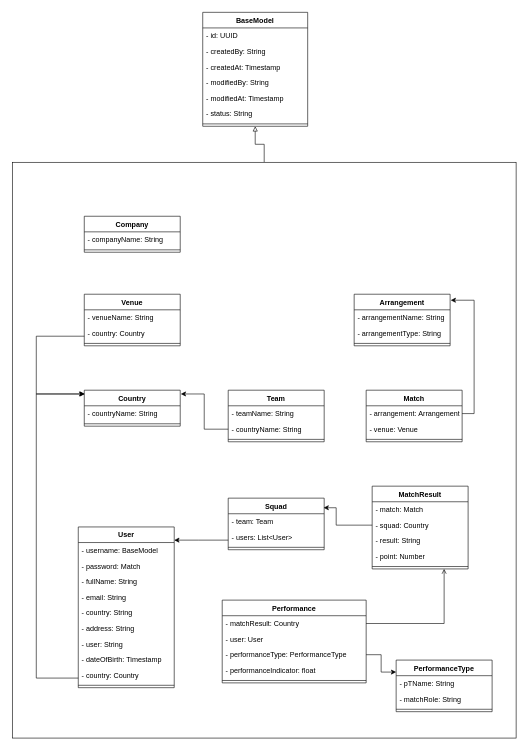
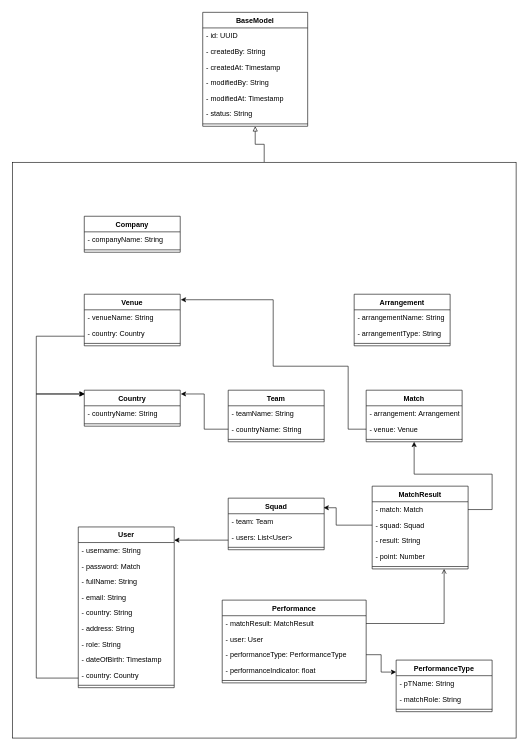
  <mxCell id="0" />
  <mxCell id="1" parent="0" />
  <mxCell id="2" style="edgeStyle=orthogonalEdgeStyle;rounded=0;orthogonalLoop=1;jettySize=auto;html=1;endArrow=block;endFill=0;" parent="1" source="3" target="7" edge="1"><mxGeometry relative="1" as="geometry" /></mxCell>
  <mxCell id="3" value="" style="rounded=0;whiteSpace=wrap;html=1;" parent="1" vertex="1"><mxGeometry x="20" y="270" width="840" height="960" as="geometry" /></mxCell>
  <mxCell id="4" value="Company" style="swimlane;fontStyle=1;align=center;verticalAlign=top;childLayout=stackLayout;horizontal=1;startSize=26;horizontalStack=0;resizeParent=1;resizeParentMax=0;resizeLast=0;collapsible=1;marginBottom=0;" parent="1" vertex="1"><mxGeometry x="140" y="360" width="160" height="60" as="geometry" /></mxCell>
  <mxCell id="5" value="- companyName: String" style="text;strokeColor=none;fillColor=none;align=left;verticalAlign=top;spacingLeft=4;spacingRight=4;overflow=hidden;rotatable=0;points=[[0,0.5],[1,0.5]];portConstraint=eastwest;" parent="4" vertex="1"><mxGeometry y="26" width="160" height="26" as="geometry" /></mxCell>
  <mxCell id="6" value="" style="line;strokeWidth=1;fillColor=none;align=left;verticalAlign=middle;spacingTop=-1;spacingLeft=3;spacingRight=3;rotatable=0;labelPosition=right;points=[];portConstraint=eastwest;" parent="4" vertex="1"><mxGeometry y="52" width="160" height="8" as="geometry" /></mxCell>
  <mxCell id="7" value="BaseModel" style="swimlane;fontStyle=1;align=center;verticalAlign=top;childLayout=stackLayout;horizontal=1;startSize=26;horizontalStack=0;resizeParent=1;resizeParentMax=0;resizeLast=0;collapsible=1;marginBottom=0;" parent="1" vertex="1"><mxGeometry x="337.5" y="20" width="175" height="190" as="geometry" /></mxCell>
  <mxCell id="8" value="- id: UUID" style="text;strokeColor=none;fillColor=none;align=left;verticalAlign=top;spacingLeft=4;spacingRight=4;overflow=hidden;rotatable=0;points=[[0,0.5],[1,0.5]];portConstraint=eastwest;" parent="7" vertex="1"><mxGeometry y="26" width="175" height="26" as="geometry" /></mxCell>
  <mxCell id="9" value="- createdBy: String" style="text;strokeColor=none;fillColor=none;align=left;verticalAlign=top;spacingLeft=4;spacingRight=4;overflow=hidden;rotatable=0;points=[[0,0.5],[1,0.5]];portConstraint=eastwest;" parent="7" vertex="1"><mxGeometry y="52" width="175" height="26" as="geometry" /></mxCell>
  <mxCell id="10" value="- createdAt: Timestamp" style="text;strokeColor=none;fillColor=none;align=left;verticalAlign=top;spacingLeft=4;spacingRight=4;overflow=hidden;rotatable=0;points=[[0,0.5],[1,0.5]];portConstraint=eastwest;" parent="7" vertex="1"><mxGeometry y="78" width="175" height="26" as="geometry" /></mxCell>
  <mxCell id="11" value="- modifiedBy: String" style="text;strokeColor=none;fillColor=none;align=left;verticalAlign=top;spacingLeft=4;spacingRight=4;overflow=hidden;rotatable=0;points=[[0,0.5],[1,0.5]];portConstraint=eastwest;" parent="7" vertex="1"><mxGeometry y="104" width="175" height="26" as="geometry" /></mxCell>
  <mxCell id="12" value="- modifiedAt: Timestamp" style="text;strokeColor=none;fillColor=none;align=left;verticalAlign=top;spacingLeft=4;spacingRight=4;overflow=hidden;rotatable=0;points=[[0,0.5],[1,0.5]];portConstraint=eastwest;" parent="7" vertex="1"><mxGeometry y="130" width="175" height="26" as="geometry" /></mxCell>
  <mxCell id="13" value="- status: String" style="text;strokeColor=none;fillColor=none;align=left;verticalAlign=top;spacingLeft=4;spacingRight=4;overflow=hidden;rotatable=0;points=[[0,0.5],[1,0.5]];portConstraint=eastwest;" parent="7" vertex="1"><mxGeometry y="156" width="175" height="26" as="geometry" /></mxCell>
  <mxCell id="14" value="" style="line;strokeWidth=1;fillColor=none;align=left;verticalAlign=middle;spacingTop=-1;spacingLeft=3;spacingRight=3;rotatable=0;labelPosition=right;points=[];portConstraint=eastwest;" parent="7" vertex="1"><mxGeometry y="182" width="175" height="8" as="geometry" /></mxCell>
  <mxCell id="15" value="Country" style="swimlane;fontStyle=1;align=center;verticalAlign=top;childLayout=stackLayout;horizontal=1;startSize=26;horizontalStack=0;resizeParent=1;resizeParentMax=0;resizeLast=0;collapsible=1;marginBottom=0;" parent="1" vertex="1"><mxGeometry x="140" y="650" width="160" height="60" as="geometry" /></mxCell>
  <mxCell id="16" value="- countryName: String" style="text;strokeColor=none;fillColor=none;align=left;verticalAlign=top;spacingLeft=4;spacingRight=4;overflow=hidden;rotatable=0;points=[[0,0.5],[1,0.5]];portConstraint=eastwest;" parent="15" vertex="1"><mxGeometry y="26" width="160" height="26" as="geometry" /></mxCell>
  <mxCell id="17" value="" style="line;strokeWidth=1;fillColor=none;align=left;verticalAlign=middle;spacingTop=-1;spacingLeft=3;spacingRight=3;rotatable=0;labelPosition=right;points=[];portConstraint=eastwest;" parent="15" vertex="1"><mxGeometry y="52" width="160" height="8" as="geometry" /></mxCell>
  <mxCell id="18" value="User" style="swimlane;fontStyle=1;align=center;verticalAlign=top;childLayout=stackLayout;horizontal=1;startSize=26;horizontalStack=0;resizeParent=1;resizeParentMax=0;resizeLast=0;collapsible=1;marginBottom=0;" parent="1" vertex="1"><mxGeometry x="130" y="878" width="160" height="268" as="geometry" /></mxCell>
- <mxCell id="19" value="- username: BaseModel" style="text;strokeColor=none;fillColor=none;align=left;verticalAlign=top;spacingLeft=4;spacingRight=4;overflow=hidden;rotatable=0;points=[[0,0.5],[1,0.5]];portConstraint=eastwest;" parent="18" vertex="1"><mxGeometry y="26" width="160" height="26" as="geometry" /></mxCell>
+ <mxCell id="19" value="- username: String" style="text;strokeColor=none;fillColor=none;align=left;verticalAlign=top;spacingLeft=4;spacingRight=4;overflow=hidden;rotatable=0;points=[[0,0.5],[1,0.5]];portConstraint=eastwest;" parent="18" vertex="1"><mxGeometry y="26" width="160" height="26" as="geometry" /></mxCell>
  <mxCell id="20" value="- password: Match" style="text;strokeColor=none;fillColor=none;align=left;verticalAlign=top;spacingLeft=4;spacingRight=4;overflow=hidden;rotatable=0;points=[[0,0.5],[1,0.5]];portConstraint=eastwest;" parent="18" vertex="1"><mxGeometry y="52" width="160" height="26" as="geometry" /></mxCell>
  <mxCell id="21" value="- fullName: String" style="text;strokeColor=none;fillColor=none;align=left;verticalAlign=top;spacingLeft=4;spacingRight=4;overflow=hidden;rotatable=0;points=[[0,0.5],[1,0.5]];portConstraint=eastwest;" parent="18" vertex="1"><mxGeometry y="78" width="160" height="26" as="geometry" /></mxCell>
  <mxCell id="22" value="- email: String" style="text;strokeColor=none;fillColor=none;align=left;verticalAlign=top;spacingLeft=4;spacingRight=4;overflow=hidden;rotatable=0;points=[[0,0.5],[1,0.5]];portConstraint=eastwest;" parent="18" vertex="1"><mxGeometry y="104" width="160" height="26" as="geometry" /></mxCell>
  <mxCell id="23" value="- country: String" style="text;strokeColor=none;fillColor=none;align=left;verticalAlign=top;spacingLeft=4;spacingRight=4;overflow=hidden;rotatable=0;points=[[0,0.5],[1,0.5]];portConstraint=eastwest;" parent="18" vertex="1"><mxGeometry y="130" width="160" height="26" as="geometry" /></mxCell>
  <mxCell id="24" value="- address: String" style="text;strokeColor=none;fillColor=none;align=left;verticalAlign=top;spacingLeft=4;spacingRight=4;overflow=hidden;rotatable=0;points=[[0,0.5],[1,0.5]];portConstraint=eastwest;" parent="18" vertex="1"><mxGeometry y="156" width="160" height="26" as="geometry" /></mxCell>
- <mxCell id="25" value="- user: String" style="text;strokeColor=none;fillColor=none;align=left;verticalAlign=top;spacingLeft=4;spacingRight=4;overflow=hidden;rotatable=0;points=[[0,0.5],[1,0.5]];portConstraint=eastwest;" parent="18" vertex="1"><mxGeometry y="182" width="160" height="26" as="geometry" /></mxCell>
+ <mxCell id="25" value="- role: String" style="text;strokeColor=none;fillColor=none;align=left;verticalAlign=top;spacingLeft=4;spacingRight=4;overflow=hidden;rotatable=0;points=[[0,0.5],[1,0.5]];portConstraint=eastwest;" parent="18" vertex="1"><mxGeometry y="182" width="160" height="26" as="geometry" /></mxCell>
  <mxCell id="26" value="- dateOfBirth: Timestamp" style="text;strokeColor=none;fillColor=none;align=left;verticalAlign=top;spacingLeft=4;spacingRight=4;overflow=hidden;rotatable=0;points=[[0,0.5],[1,0.5]];portConstraint=eastwest;" parent="18" vertex="1"><mxGeometry y="208" width="160" height="26" as="geometry" /></mxCell>
  <mxCell id="27" value="- country: Country" style="text;strokeColor=none;fillColor=none;align=left;verticalAlign=top;spacingLeft=4;spacingRight=4;overflow=hidden;rotatable=0;points=[[0,0.5],[1,0.5]];portConstraint=eastwest;" parent="18" vertex="1"><mxGeometry y="234" width="160" height="26" as="geometry" /></mxCell>
  <mxCell id="28" value="" style="line;strokeWidth=1;fillColor=none;align=left;verticalAlign=middle;spacingTop=-1;spacingLeft=3;spacingRight=3;rotatable=0;labelPosition=right;points=[];portConstraint=eastwest;" parent="18" vertex="1"><mxGeometry y="260" width="160" height="8" as="geometry" /></mxCell>
  <mxCell id="29" value="Team" style="swimlane;fontStyle=1;align=center;verticalAlign=top;childLayout=stackLayout;horizontal=1;startSize=26;horizontalStack=0;resizeParent=1;resizeParentMax=0;resizeLast=0;collapsible=1;marginBottom=0;" parent="1" vertex="1"><mxGeometry x="380" y="650" width="160" height="86" as="geometry" /></mxCell>
  <mxCell id="30" value="- teamName: String" style="text;strokeColor=none;fillColor=none;align=left;verticalAlign=top;spacingLeft=4;spacingRight=4;overflow=hidden;rotatable=0;points=[[0,0.5],[1,0.5]];portConstraint=eastwest;" parent="29" vertex="1"><mxGeometry y="26" width="160" height="26" as="geometry" /></mxCell>
  <mxCell id="31" value="- countryName: String" style="text;strokeColor=none;fillColor=none;align=left;verticalAlign=top;spacingLeft=4;spacingRight=4;overflow=hidden;rotatable=0;points=[[0,0.5],[1,0.5]];portConstraint=eastwest;" parent="29" vertex="1"><mxGeometry y="52" width="160" height="26" as="geometry" /></mxCell>
  <mxCell id="32" value="" style="line;strokeWidth=1;fillColor=none;align=left;verticalAlign=middle;spacingTop=-1;spacingLeft=3;spacingRight=3;rotatable=0;labelPosition=right;points=[];portConstraint=eastwest;" parent="29" vertex="1"><mxGeometry y="78" width="160" height="8" as="geometry" /></mxCell>
  <mxCell id="33" value="Squad" style="swimlane;fontStyle=1;align=center;verticalAlign=top;childLayout=stackLayout;horizontal=1;startSize=26;horizontalStack=0;resizeParent=1;resizeParentMax=0;resizeLast=0;collapsible=1;marginBottom=0;" parent="1" vertex="1"><mxGeometry x="380" y="830" width="160" height="86" as="geometry" /></mxCell>
  <mxCell id="34" value="- team: Team" style="text;strokeColor=none;fillColor=none;align=left;verticalAlign=top;spacingLeft=4;spacingRight=4;overflow=hidden;rotatable=0;points=[[0,0.5],[1,0.5]];portConstraint=eastwest;" parent="33" vertex="1"><mxGeometry y="26" width="160" height="26" as="geometry" /></mxCell>
  <mxCell id="35" value="- users: List&lt;User&gt;" style="text;strokeColor=none;fillColor=none;align=left;verticalAlign=top;spacingLeft=4;spacingRight=4;overflow=hidden;rotatable=0;points=[[0,0.5],[1,0.5]];portConstraint=eastwest;" parent="33" vertex="1"><mxGeometry y="52" width="160" height="26" as="geometry" /></mxCell>
  <mxCell id="36" value="" style="line;strokeWidth=1;fillColor=none;align=left;verticalAlign=middle;spacingTop=-1;spacingLeft=3;spacingRight=3;rotatable=0;labelPosition=right;points=[];portConstraint=eastwest;" parent="33" vertex="1"><mxGeometry y="78" width="160" height="8" as="geometry" /></mxCell>
  <mxCell id="37" style="edgeStyle=orthogonalEdgeStyle;rounded=0;orthogonalLoop=1;jettySize=auto;html=1;" parent="1" source="35" target="18" edge="1"><mxGeometry relative="1" as="geometry"><Array as="points"><mxPoint x="330" y="900" /><mxPoint x="330" y="900" /></Array></mxGeometry></mxCell>
  <mxCell id="38" style="edgeStyle=orthogonalEdgeStyle;rounded=0;orthogonalLoop=1;jettySize=auto;html=1;entryX=1.006;entryY=0.105;entryDx=0;entryDy=0;entryPerimeter=0;" parent="1" source="31" target="15" edge="1"><mxGeometry relative="1" as="geometry" /></mxCell>
  <mxCell id="39" style="edgeStyle=orthogonalEdgeStyle;rounded=0;orthogonalLoop=1;jettySize=auto;html=1;entryX=0.006;entryY=0.105;entryDx=0;entryDy=0;entryPerimeter=0;" parent="1" source="27" target="15" edge="1"><mxGeometry relative="1" as="geometry"><Array as="points"><mxPoint x="60" y="1130" /><mxPoint x="60" y="656" /></Array></mxGeometry></mxCell>
  <mxCell id="40" value="Arrangement" style="swimlane;fontStyle=1;align=center;verticalAlign=top;childLayout=stackLayout;horizontal=1;startSize=26;horizontalStack=0;resizeParent=1;resizeParentMax=0;resizeLast=0;collapsible=1;marginBottom=0;" parent="1" vertex="1"><mxGeometry x="590" y="490" width="160" height="86" as="geometry" /></mxCell>
  <mxCell id="41" value="- arrangementName: String" style="text;strokeColor=none;fillColor=none;align=left;verticalAlign=top;spacingLeft=4;spacingRight=4;overflow=hidden;rotatable=0;points=[[0,0.5],[1,0.5]];portConstraint=eastwest;" parent="40" vertex="1"><mxGeometry y="26" width="160" height="26" as="geometry" /></mxCell>
  <mxCell id="42" value="- arrangementType: String" style="text;strokeColor=none;fillColor=none;align=left;verticalAlign=top;spacingLeft=4;spacingRight=4;overflow=hidden;rotatable=0;points=[[0,0.5],[1,0.5]];portConstraint=eastwest;" parent="40" vertex="1"><mxGeometry y="52" width="160" height="26" as="geometry" /></mxCell>
  <mxCell id="43" value="" style="line;strokeWidth=1;fillColor=none;align=left;verticalAlign=middle;spacingTop=-1;spacingLeft=3;spacingRight=3;rotatable=0;labelPosition=right;points=[];portConstraint=eastwest;" parent="40" vertex="1"><mxGeometry y="78" width="160" height="8" as="geometry" /></mxCell>
  <mxCell id="44" value="Venue" style="swimlane;fontStyle=1;align=center;verticalAlign=top;childLayout=stackLayout;horizontal=1;startSize=26;horizontalStack=0;resizeParent=1;resizeParentMax=0;resizeLast=0;collapsible=1;marginBottom=0;" parent="1" vertex="1"><mxGeometry x="140" y="490" width="160" height="86" as="geometry" /></mxCell>
  <mxCell id="45" value="- venueName: String" style="text;strokeColor=none;fillColor=none;align=left;verticalAlign=top;spacingLeft=4;spacingRight=4;overflow=hidden;rotatable=0;points=[[0,0.5],[1,0.5]];portConstraint=eastwest;" parent="44" vertex="1"><mxGeometry y="26" width="160" height="26" as="geometry" /></mxCell>
  <mxCell id="46" value="- country: Country" style="text;strokeColor=none;fillColor=none;align=left;verticalAlign=top;spacingLeft=4;spacingRight=4;overflow=hidden;rotatable=0;points=[[0,0.5],[1,0.5]];portConstraint=eastwest;" parent="44" vertex="1"><mxGeometry y="52" width="160" height="26" as="geometry" /></mxCell>
  <mxCell id="47" value="" style="line;strokeWidth=1;fillColor=none;align=left;verticalAlign=middle;spacingTop=-1;spacingLeft=3;spacingRight=3;rotatable=0;labelPosition=right;points=[];portConstraint=eastwest;" parent="44" vertex="1"><mxGeometry y="78" width="160" height="8" as="geometry" /></mxCell>
+ <mxCell id="48" style="edgeStyle=orthogonalEdgeStyle;rounded=0;orthogonalLoop=1;jettySize=auto;html=1;entryX=1.006;entryY=0.107;entryDx=0;entryDy=0;entryPerimeter=0;" parent="1" source="51" target="44" edge="1"><mxGeometry relative="1" as="geometry"><Array as="points"><mxPoint x="580" y="715" /><mxPoint x="580" y="610" /><mxPoint x="455" y="610" /><mxPoint x="455" y="499" /></Array></mxGeometry></mxCell>
  <mxCell id="49" value="Match" style="swimlane;fontStyle=1;align=center;verticalAlign=top;childLayout=stackLayout;horizontal=1;startSize=26;horizontalStack=0;resizeParent=1;resizeParentMax=0;resizeLast=0;collapsible=1;marginBottom=0;" parent="1" vertex="1"><mxGeometry x="610" y="650" width="160" height="86" as="geometry" /></mxCell>
  <mxCell id="50" value="- arrangement: Arrangement" style="text;strokeColor=none;fillColor=none;align=left;verticalAlign=top;spacingLeft=4;spacingRight=4;overflow=hidden;rotatable=0;points=[[0,0.5],[1,0.5]];portConstraint=eastwest;" parent="49" vertex="1"><mxGeometry y="26" width="160" height="26" as="geometry" /></mxCell>
  <mxCell id="51" value="- venue: Venue" style="text;strokeColor=none;fillColor=none;align=left;verticalAlign=top;spacingLeft=4;spacingRight=4;overflow=hidden;rotatable=0;points=[[0,0.5],[1,0.5]];portConstraint=eastwest;" parent="49" vertex="1"><mxGeometry y="52" width="160" height="26" as="geometry" /></mxCell>
  <mxCell id="52" value="" style="line;strokeWidth=1;fillColor=none;align=left;verticalAlign=middle;spacingTop=-1;spacingLeft=3;spacingRight=3;rotatable=0;labelPosition=right;points=[];portConstraint=eastwest;" parent="49" vertex="1"><mxGeometry y="78" width="160" height="8" as="geometry" /></mxCell>
- <mxCell id="53" style="edgeStyle=orthogonalEdgeStyle;rounded=0;orthogonalLoop=1;jettySize=auto;html=1;entryX=1.006;entryY=0.116;entryDx=0;entryDy=0;entryPerimeter=0;" parent="1" source="50" target="40" edge="1"><mxGeometry relative="1" as="geometry"><Array as="points"><mxPoint x="790" y="689" /><mxPoint x="790" y="500" /></Array></mxGeometry></mxCell>
  <mxCell id="54" value="MatchResult" style="swimlane;fontStyle=1;align=center;verticalAlign=top;childLayout=stackLayout;horizontal=1;startSize=26;horizontalStack=0;resizeParent=1;resizeParentMax=0;resizeLast=0;collapsible=1;marginBottom=0;" parent="1" vertex="1"><mxGeometry x="620" y="810" width="160" height="138" as="geometry" /></mxCell>
  <mxCell id="55" value="- match: Match" style="text;strokeColor=none;fillColor=none;align=left;verticalAlign=top;spacingLeft=4;spacingRight=4;overflow=hidden;rotatable=0;points=[[0,0.5],[1,0.5]];portConstraint=eastwest;" parent="54" vertex="1"><mxGeometry y="26" width="160" height="26" as="geometry" /></mxCell>
- <mxCell id="56" value="- squad: Country" style="text;strokeColor=none;fillColor=none;align=left;verticalAlign=top;spacingLeft=4;spacingRight=4;overflow=hidden;rotatable=0;points=[[0,0.5],[1,0.5]];portConstraint=eastwest;" parent="54" vertex="1"><mxGeometry y="52" width="160" height="26" as="geometry" /></mxCell>
+ <mxCell id="56" value="- squad: Squad" style="text;strokeColor=none;fillColor=none;align=left;verticalAlign=top;spacingLeft=4;spacingRight=4;overflow=hidden;rotatable=0;points=[[0,0.5],[1,0.5]];portConstraint=eastwest;" parent="54" vertex="1"><mxGeometry y="52" width="160" height="26" as="geometry" /></mxCell>
  <mxCell id="57" value="- result: String" style="text;strokeColor=none;fillColor=none;align=left;verticalAlign=top;spacingLeft=4;spacingRight=4;overflow=hidden;rotatable=0;points=[[0,0.5],[1,0.5]];portConstraint=eastwest;" parent="54" vertex="1"><mxGeometry y="78" width="160" height="26" as="geometry" /></mxCell>
  <mxCell id="58" value="- point: Number" style="text;strokeColor=none;fillColor=none;align=left;verticalAlign=top;spacingLeft=4;spacingRight=4;overflow=hidden;rotatable=0;points=[[0,0.5],[1,0.5]];portConstraint=eastwest;" parent="54" vertex="1"><mxGeometry y="104" width="160" height="26" as="geometry" /></mxCell>
  <mxCell id="59" value="" style="line;strokeWidth=1;fillColor=none;align=left;verticalAlign=middle;spacingTop=-1;spacingLeft=3;spacingRight=3;rotatable=0;labelPosition=right;points=[];portConstraint=eastwest;" parent="54" vertex="1"><mxGeometry y="130" width="160" height="8" as="geometry" /></mxCell>
+ <mxCell id="60" style="edgeStyle=orthogonalEdgeStyle;rounded=0;orthogonalLoop=1;jettySize=auto;html=1;" parent="1" source="55" target="49" edge="1"><mxGeometry relative="1" as="geometry"><Array as="points"><mxPoint x="820" y="849" /><mxPoint x="820" y="790" /><mxPoint x="690" y="790" /></Array></mxGeometry></mxCell>
  <mxCell id="61" style="edgeStyle=orthogonalEdgeStyle;rounded=0;orthogonalLoop=1;jettySize=auto;html=1;entryX=0.994;entryY=0.186;entryDx=0;entryDy=0;entryPerimeter=0;" parent="1" source="56" target="33" edge="1"><mxGeometry relative="1" as="geometry"><Array as="points"><mxPoint x="560" y="875" /><mxPoint x="560" y="846" /></Array></mxGeometry></mxCell>
  <mxCell id="62" style="edgeStyle=orthogonalEdgeStyle;rounded=0;orthogonalLoop=1;jettySize=auto;html=1;entryX=0;entryY=0.105;entryDx=0;entryDy=0;entryPerimeter=0;" parent="1" source="46" target="15" edge="1"><mxGeometry relative="1" as="geometry"><Array as="points"><mxPoint x="60" y="560" /><mxPoint x="60" y="656" /></Array></mxGeometry></mxCell>
  <mxCell id="63" value="Performance" style="swimlane;fontStyle=1;align=center;verticalAlign=top;childLayout=stackLayout;horizontal=1;startSize=26;horizontalStack=0;resizeParent=1;resizeParentMax=0;resizeLast=0;collapsible=1;marginBottom=0;" vertex="1" parent="1"><mxGeometry x="370" y="1000" width="240" height="138" as="geometry" /></mxCell>
- <mxCell id="64" value="- matchResult: Country" style="text;strokeColor=none;fillColor=none;align=left;verticalAlign=top;spacingLeft=4;spacingRight=4;overflow=hidden;rotatable=0;points=[[0,0.5],[1,0.5]];portConstraint=eastwest;" vertex="1" parent="63"><mxGeometry y="26" width="240" height="26" as="geometry" /></mxCell>
+ <mxCell id="64" value="- matchResult: MatchResult" style="text;strokeColor=none;fillColor=none;align=left;verticalAlign=top;spacingLeft=4;spacingRight=4;overflow=hidden;rotatable=0;points=[[0,0.5],[1,0.5]];portConstraint=eastwest;" vertex="1" parent="63"><mxGeometry y="26" width="240" height="26" as="geometry" /></mxCell>
  <mxCell id="65" value="- user: User" style="text;strokeColor=none;fillColor=none;align=left;verticalAlign=top;spacingLeft=4;spacingRight=4;overflow=hidden;rotatable=0;points=[[0,0.5],[1,0.5]];portConstraint=eastwest;" vertex="1" parent="63"><mxGeometry y="52" width="240" height="26" as="geometry" /></mxCell>
  <mxCell id="66" value="- performanceType: PerformanceType" style="text;strokeColor=none;fillColor=none;align=left;verticalAlign=top;spacingLeft=4;spacingRight=4;overflow=hidden;rotatable=0;points=[[0,0.5],[1,0.5]];portConstraint=eastwest;" vertex="1" parent="63"><mxGeometry y="78" width="240" height="26" as="geometry" /></mxCell>
  <mxCell id="67" value="- performanceIndicator: float" style="text;strokeColor=none;fillColor=none;align=left;verticalAlign=top;spacingLeft=4;spacingRight=4;overflow=hidden;rotatable=0;points=[[0,0.5],[1,0.5]];portConstraint=eastwest;" vertex="1" parent="63"><mxGeometry y="104" width="240" height="26" as="geometry" /></mxCell>
  <mxCell id="68" value="" style="line;strokeWidth=1;fillColor=none;align=left;verticalAlign=middle;spacingTop=-1;spacingLeft=3;spacingRight=3;rotatable=0;labelPosition=right;points=[];portConstraint=eastwest;" vertex="1" parent="63"><mxGeometry y="130" width="240" height="8" as="geometry" /></mxCell>
  <mxCell id="69" style="edgeStyle=orthogonalEdgeStyle;rounded=0;orthogonalLoop=1;jettySize=auto;html=1;entryX=0.75;entryY=1;entryDx=0;entryDy=0;endArrow=open;" edge="1" parent="1" source="64" target="54"><mxGeometry relative="1" as="geometry" /></mxCell>
  <mxCell id="70" value="PerformanceType" style="swimlane;fontStyle=1;align=center;verticalAlign=top;childLayout=stackLayout;horizontal=1;startSize=26;horizontalStack=0;resizeParent=1;resizeParentMax=0;resizeLast=0;collapsible=1;marginBottom=0;" vertex="1" parent="1"><mxGeometry x="660" y="1100" width="160" height="86" as="geometry" /></mxCell>
  <mxCell id="71" value="- pTName: String" style="text;strokeColor=none;fillColor=none;align=left;verticalAlign=top;spacingLeft=4;spacingRight=4;overflow=hidden;rotatable=0;points=[[0,0.5],[1,0.5]];portConstraint=eastwest;" vertex="1" parent="70"><mxGeometry y="26" width="160" height="26" as="geometry" /></mxCell>
  <mxCell id="72" value="- matchRole: String" style="text;strokeColor=none;fillColor=none;align=left;verticalAlign=top;spacingLeft=4;spacingRight=4;overflow=hidden;rotatable=0;points=[[0,0.5],[1,0.5]];portConstraint=eastwest;" vertex="1" parent="70"><mxGeometry y="52" width="160" height="26" as="geometry" /></mxCell>
  <mxCell id="73" value="" style="line;strokeWidth=1;fillColor=none;align=left;verticalAlign=middle;spacingTop=-1;spacingLeft=3;spacingRight=3;rotatable=0;labelPosition=right;points=[];portConstraint=eastwest;" vertex="1" parent="70"><mxGeometry y="78" width="160" height="8" as="geometry" /></mxCell>
  <mxCell id="74" style="edgeStyle=orthogonalEdgeStyle;rounded=0;orthogonalLoop=1;jettySize=auto;html=1;exitX=1;exitY=0.5;exitDx=0;exitDy=0;" edge="1" parent="1" source="66" target="70"><mxGeometry relative="1" as="geometry"><Array as="points"><mxPoint x="635" y="1091" /><mxPoint x="635" y="1120" /></Array></mxGeometry></mxCell>
